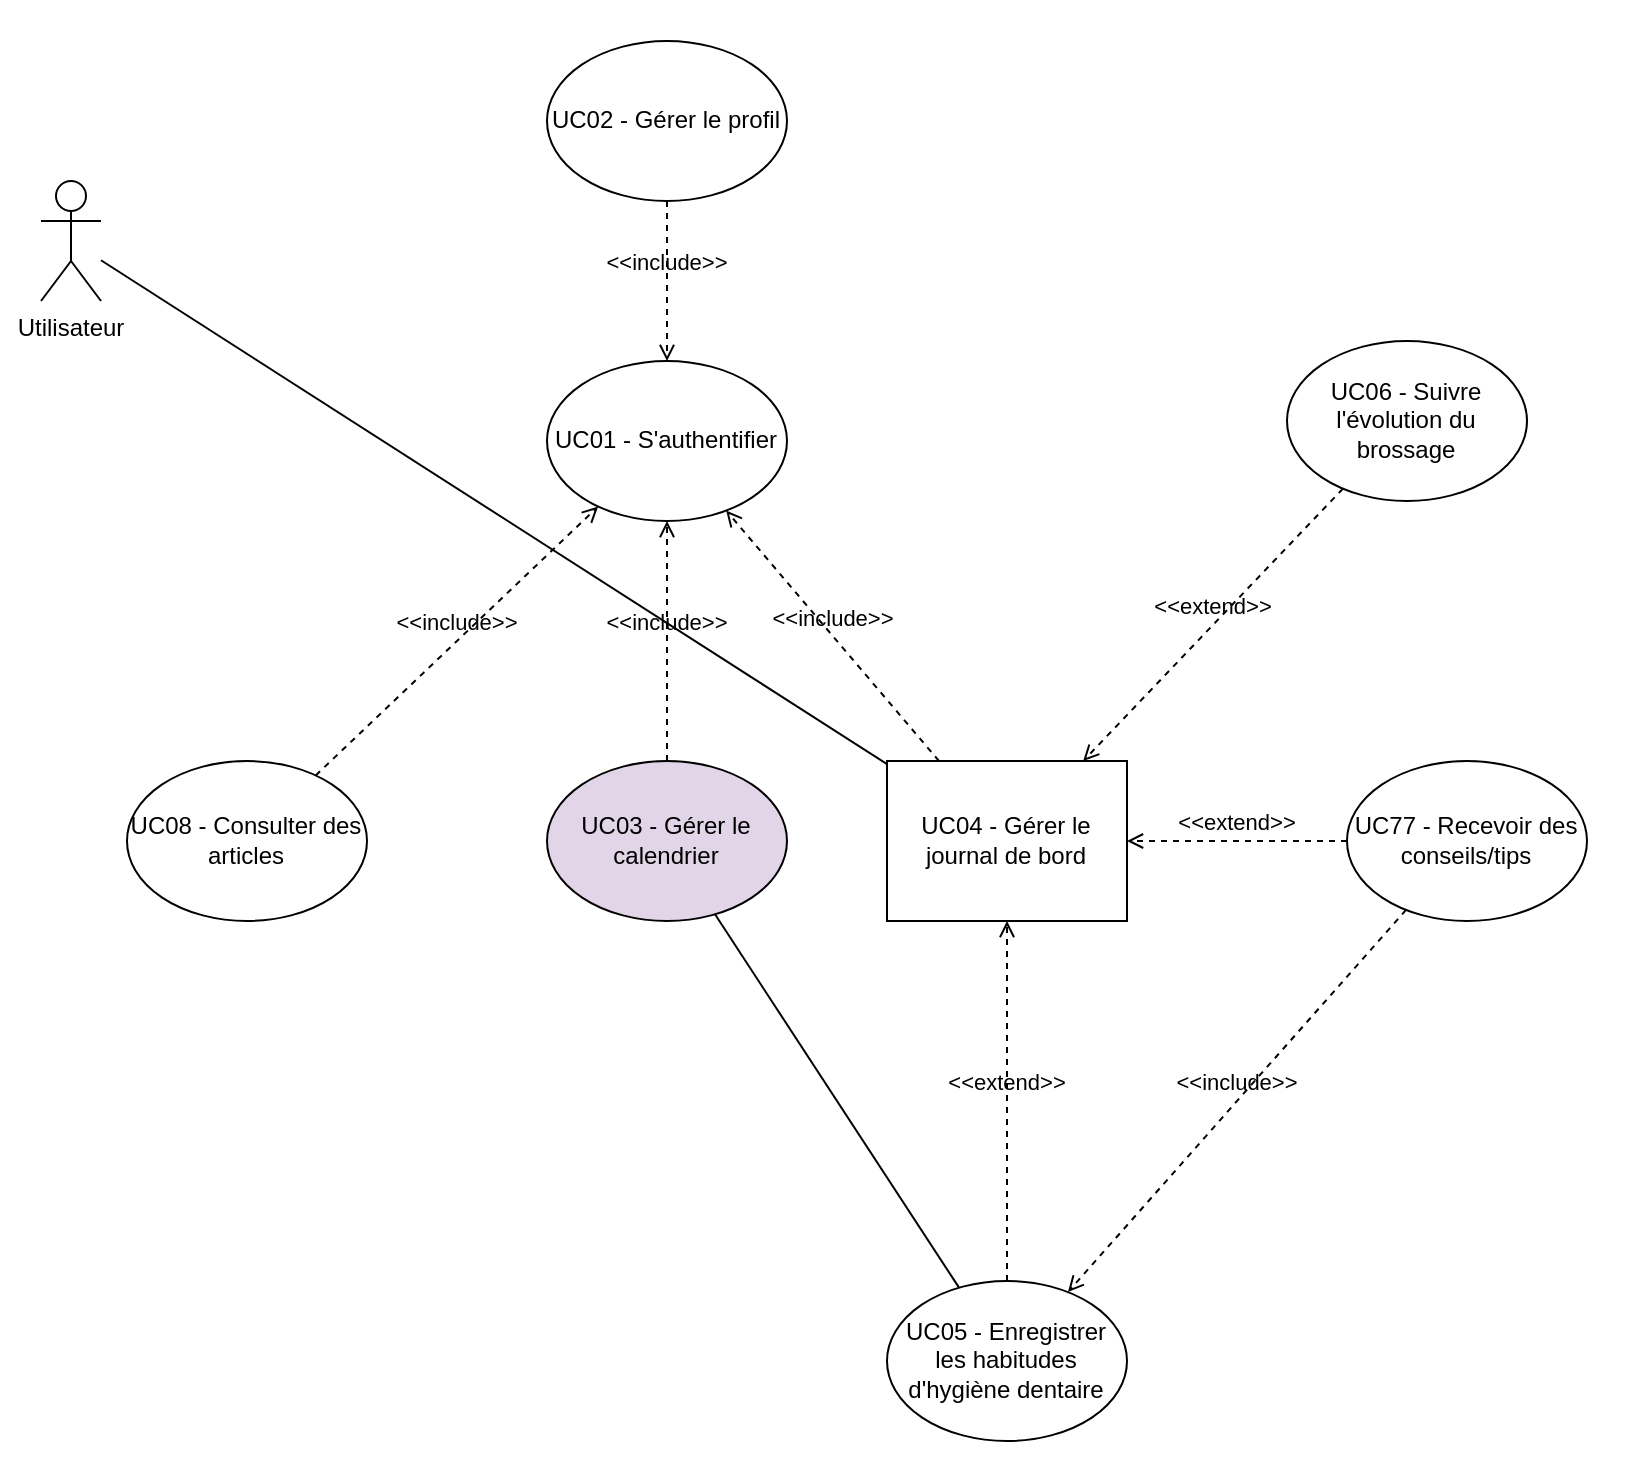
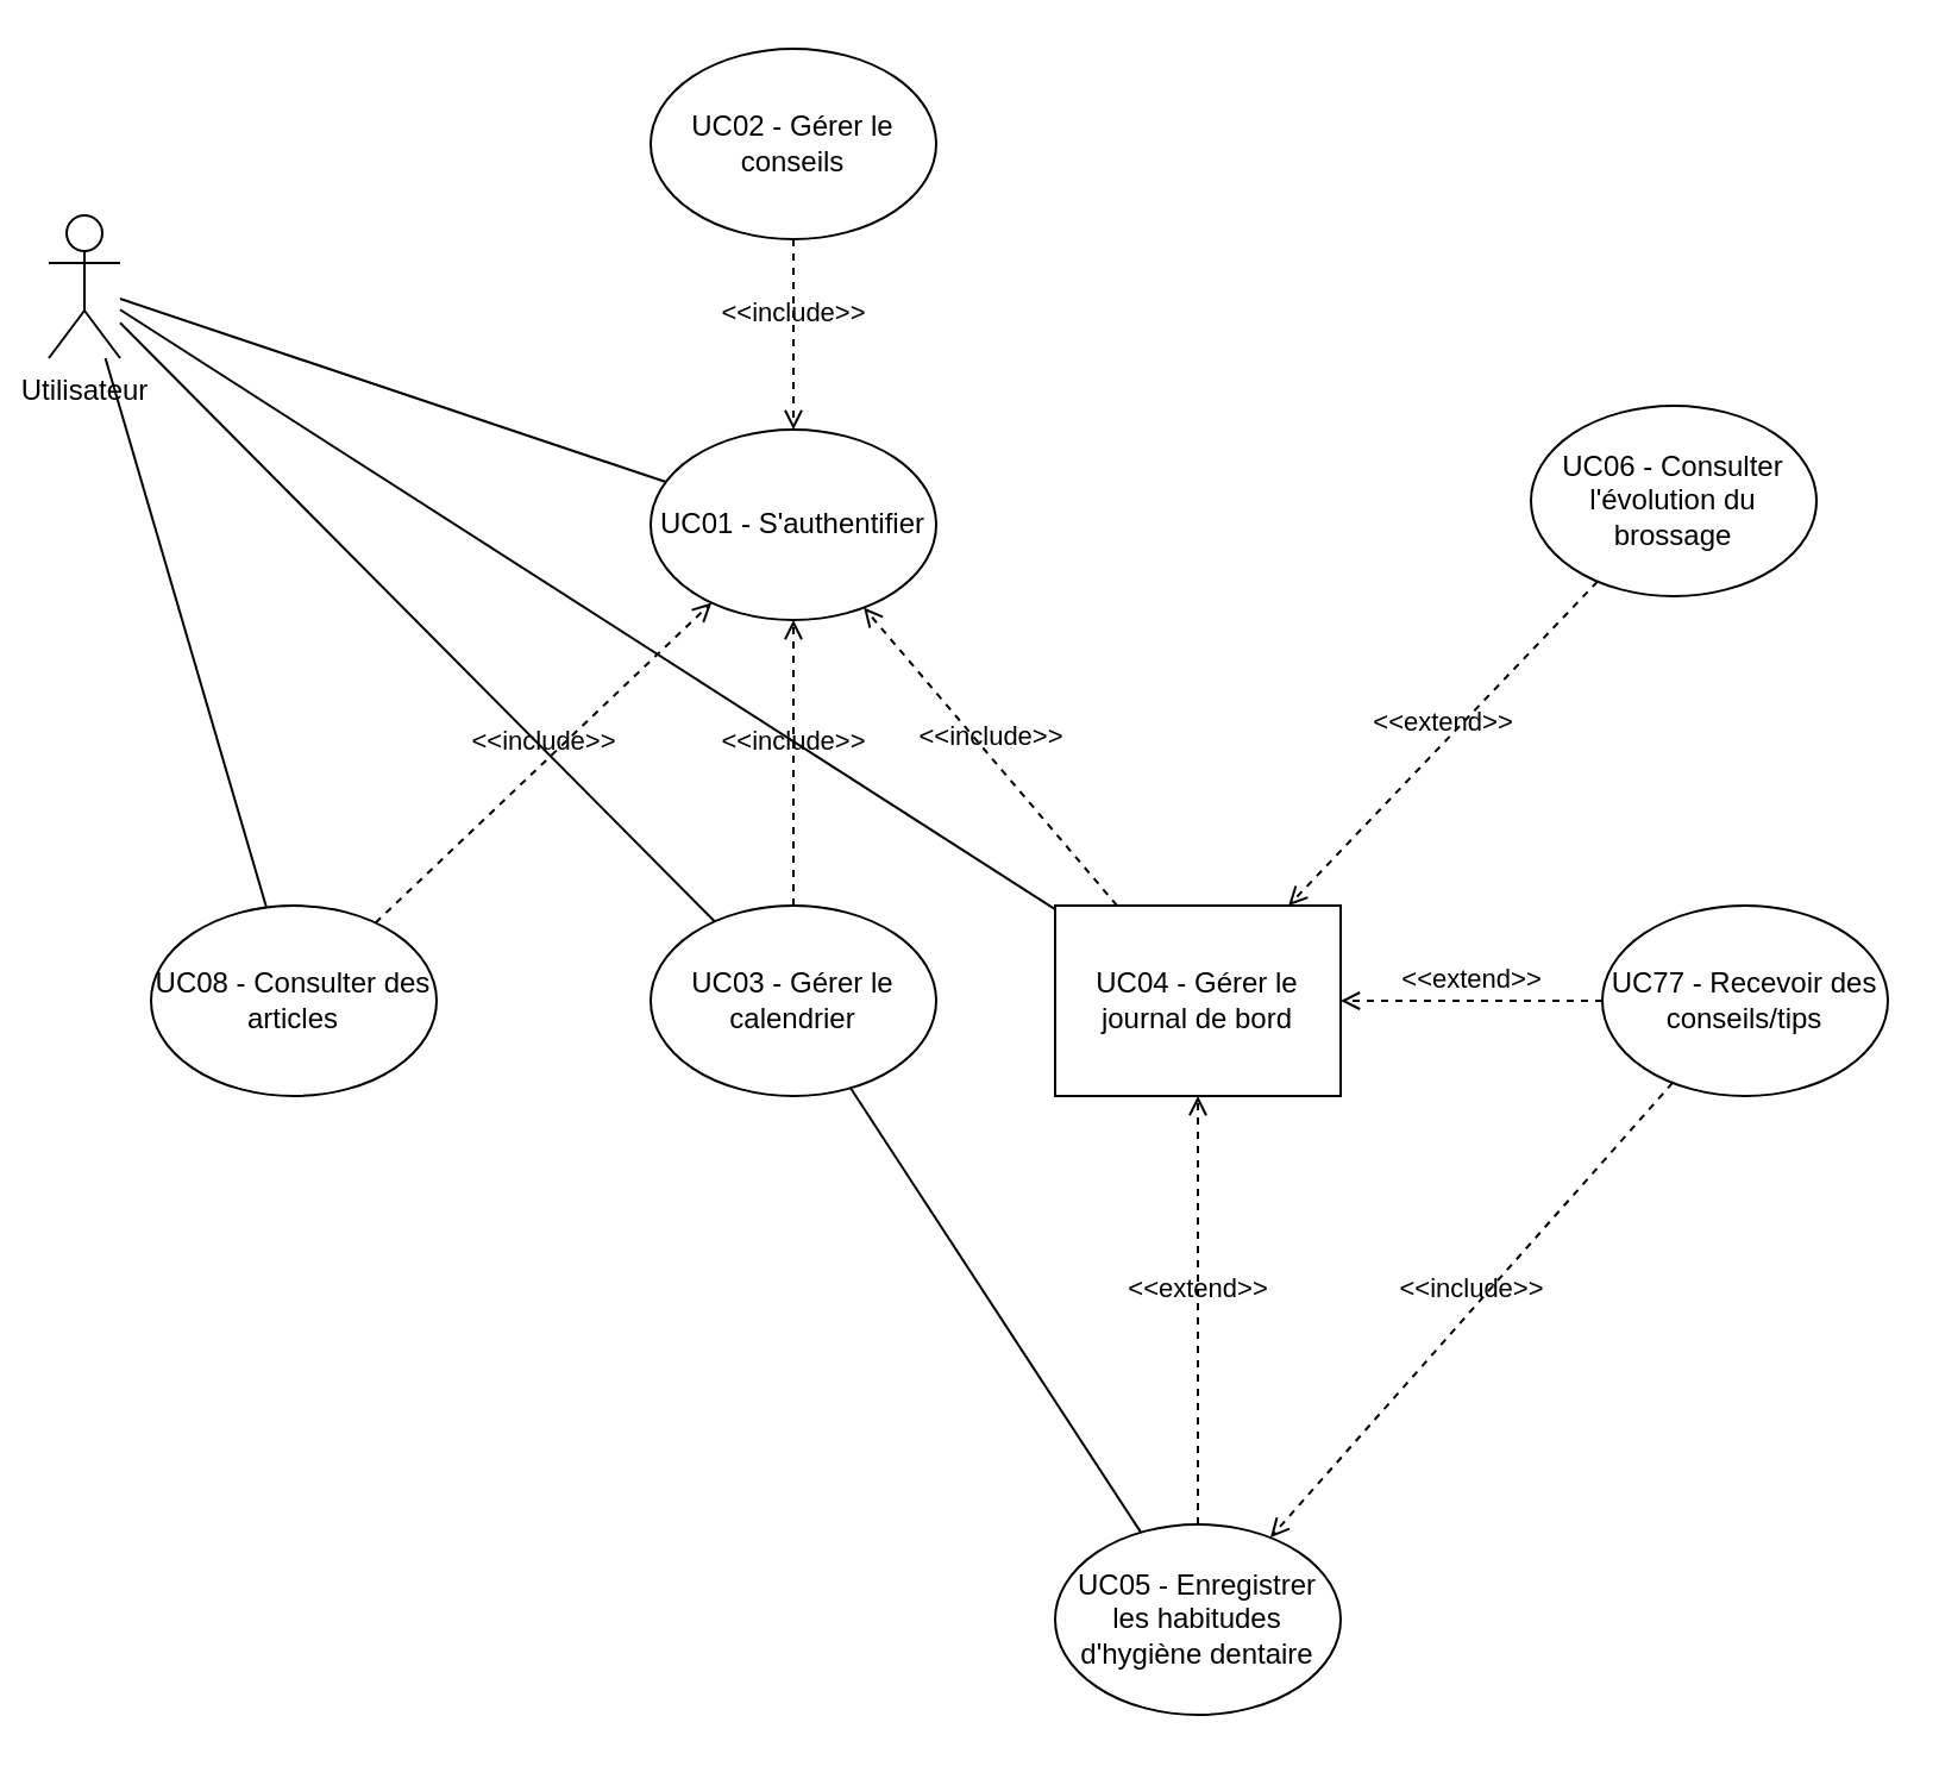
  <mxCell id="0" />
  <mxCell id="1" parent="0" />
  <mxCell id="2" value="Utilisateur" style="shape=umlActor;verticalLabelPosition=bottom;verticalAlign=top;html=1;outlineConnect=0;" parent="1" vertex="1"><mxGeometry x="20" y="90" width="30" height="60" as="geometry" /></mxCell>
  <mxCell id="3" value="UC01 - S'authentifier" style="ellipse;whiteSpace=wrap;html=1;" parent="1" vertex="1"><mxGeometry x="273" y="180" width="120" height="80" as="geometry" /></mxCell>
- <mxCell id="4" value="UC03 - Gérer le calendrier" style="ellipse;whiteSpace=wrap;html=1;fillColor=#e1d5e7;" parent="1" vertex="1"><mxGeometry x="273" y="380" width="120" height="80" as="geometry" /></mxCell>
+ <mxCell id="4" value="UC03 - Gérer le calendrier" style="ellipse;whiteSpace=wrap;html=1;" parent="1" vertex="1"><mxGeometry x="273" y="380" width="120" height="80" as="geometry" /></mxCell>
  <mxCell id="5" value="UC05 - Enregistrer les habitudes d'hygiène dentaire" style="ellipse;whiteSpace=wrap;html=1;" parent="1" vertex="1"><mxGeometry x="443" y="640" width="120" height="80" as="geometry" /></mxCell>
- <mxCell id="6" value="UC06 - Suivre l'évolution du brossage" style="ellipse;whiteSpace=wrap;html=1;" parent="1" vertex="1"><mxGeometry x="643" y="170" width="120" height="80" as="geometry" /></mxCell>
- <mxCell id="7" value="UC02 - Gérer le profil" style="ellipse;whiteSpace=wrap;html=1;" parent="1" vertex="1"><mxGeometry x="273" y="20" width="120" height="80" as="geometry" /></mxCell>
+ <mxCell id="6" value="UC06 - Consulter l'évolution du brossage" style="ellipse;whiteSpace=wrap;html=1;" parent="1" vertex="1"><mxGeometry x="643" y="170" width="120" height="80" as="geometry" /></mxCell>
+ <mxCell id="7" value="UC02 - Gérer le conseils" style="ellipse;whiteSpace=wrap;html=1;" parent="1" vertex="1"><mxGeometry x="273" y="20" width="120" height="80" as="geometry" /></mxCell>
  <mxCell id="8" value="UC77 - Recevoir des conseils/tips" style="ellipse;whiteSpace=wrap;html=1;" parent="1" vertex="1"><mxGeometry x="673" y="380" width="120" height="80" as="geometry" /></mxCell>
  <mxCell id="9" value="UC08 - Consulter des articles" style="ellipse;whiteSpace=wrap;html=1;" parent="1" vertex="1"><mxGeometry x="63" y="380" width="120" height="80" as="geometry" /></mxCell>
+ <mxCell id="10" value="" style="endArrow=none;html=1;rounded=0;" parent="1" source="2" target="3" edge="1"><mxGeometry width="50" height="50" relative="1" as="geometry"><mxPoint x="523" y="540" as="sourcePoint" /><mxPoint x="573" y="490" as="targetPoint" /></mxGeometry></mxCell>
+ <mxCell id="11" value="" style="endArrow=none;html=1;rounded=0;" parent="1" source="2" target="4" edge="1"><mxGeometry width="50" height="50" relative="1" as="geometry"><mxPoint x="543" y="374" as="sourcePoint" /><mxPoint x="718" y="424" as="targetPoint" /></mxGeometry></mxCell>
+ <mxCell id="12" value="" style="endArrow=none;html=1;rounded=0;" parent="1" source="2" target="9" edge="1"><mxGeometry width="50" height="50" relative="1" as="geometry"><mxPoint x="583" y="392" as="sourcePoint" /><mxPoint x="894" y="432" as="targetPoint" /></mxGeometry></mxCell>
  <mxCell id="13" value="UC04 - Gérer le journal de bord" style="whiteSpace=wrap;html=1;rounded=0;" parent="1" vertex="1"><mxGeometry x="443" y="380" width="120" height="80" as="geometry" /></mxCell>
  <mxCell id="14" value="" style="endArrow=none;html=1;rounded=0;" parent="1" source="13" target="2" edge="1"><mxGeometry width="50" height="50" relative="1" as="geometry"><mxPoint x="693" y="570" as="sourcePoint" /><mxPoint x="743" y="520" as="targetPoint" /></mxGeometry></mxCell>
  <mxCell id="15" value="&amp;lt;&amp;lt;extend&amp;gt;&amp;gt;" style="html=1;verticalAlign=bottom;labelBackgroundColor=none;endArrow=open;endFill=0;dashed=1;rounded=0;" parent="1" source="5" target="13" edge="1"><mxGeometry width="160" relative="1" as="geometry"><mxPoint x="983" y="540" as="sourcePoint" /><mxPoint x="823" y="540" as="targetPoint" /></mxGeometry></mxCell>
  <mxCell id="16" value="&amp;lt;&amp;lt;extend&amp;gt;&amp;gt;" style="html=1;verticalAlign=bottom;labelBackgroundColor=none;endArrow=open;endFill=0;dashed=1;rounded=0;" parent="1" source="6" target="13" edge="1"><mxGeometry width="160" relative="1" as="geometry"><mxPoint x="347" y="664" as="sourcePoint" /><mxPoint x="249" y="526" as="targetPoint" /></mxGeometry></mxCell>
  <mxCell id="17" value="&amp;lt;&amp;lt;extend&amp;gt;&amp;gt;" style="html=1;verticalAlign=bottom;labelBackgroundColor=none;endArrow=open;endFill=0;dashed=1;rounded=0;" parent="1" source="8" target="13" edge="1"><mxGeometry width="160" relative="1" as="geometry"><mxPoint x="403" y="568" as="sourcePoint" /><mxPoint x="273" y="512" as="targetPoint" /></mxGeometry></mxCell>
  <mxCell id="18" value="&amp;lt;&amp;lt;include&amp;gt;&amp;gt;" style="html=1;verticalAlign=bottom;labelBackgroundColor=none;endArrow=open;endFill=0;dashed=1;rounded=0;" parent="1" source="7" target="3" edge="1"><mxGeometry width="160" relative="1" as="geometry"><mxPoint x="433" y="150" as="sourcePoint" /><mxPoint x="593" y="150" as="targetPoint" /></mxGeometry></mxCell>
  <mxCell id="19" value="&amp;lt;&amp;lt;include&amp;gt;&amp;gt;" style="html=1;verticalAlign=bottom;labelBackgroundColor=none;endArrow=open;endFill=0;dashed=1;rounded=0;" parent="1" source="13" target="3" edge="1"><mxGeometry width="160" relative="1" as="geometry"><mxPoint x="313" y="230" as="sourcePoint" /><mxPoint x="313" y="140" as="targetPoint" /></mxGeometry></mxCell>
  <mxCell id="20" value="&amp;lt;&amp;lt;include&amp;gt;&amp;gt;" style="html=1;verticalAlign=bottom;labelBackgroundColor=none;endArrow=open;endFill=0;dashed=1;rounded=0;" parent="1" source="4" target="3" edge="1"><mxGeometry width="160" relative="1" as="geometry"><mxPoint x="323" y="240" as="sourcePoint" /><mxPoint x="323" y="150" as="targetPoint" /></mxGeometry></mxCell>
  <mxCell id="21" value="&amp;lt;&amp;lt;include&amp;gt;&amp;gt;" style="html=1;verticalAlign=bottom;labelBackgroundColor=none;endArrow=open;endFill=0;dashed=1;rounded=0;" parent="1" source="9" target="3" edge="1"><mxGeometry width="160" relative="1" as="geometry"><mxPoint x="333" y="250" as="sourcePoint" /><mxPoint x="333" y="160" as="targetPoint" /></mxGeometry></mxCell>
  <mxCell id="22" value="&amp;lt;&amp;lt;include&amp;gt;&amp;gt;" style="html=1;verticalAlign=bottom;labelBackgroundColor=none;endArrow=open;endFill=0;dashed=1;rounded=0;" parent="1" source="8" target="5" edge="1"><mxGeometry width="160" relative="1" as="geometry"><mxPoint x="705.82" y="584.3" as="sourcePoint" /><mxPoint x="682.999" y="255.695" as="targetPoint" /><Array as="points" /></mxGeometry></mxCell>
  <mxCell id="23" value="" style="endArrow=none;html=1;rounded=0;" edge="1" parent="1" source="4" target="5"><mxGeometry width="50" height="50" relative="1" as="geometry"><mxPoint x="60" y="240.062" as="sourcePoint" /><mxPoint x="300.777" y="401.581" as="targetPoint" /></mxGeometry></mxCell>
